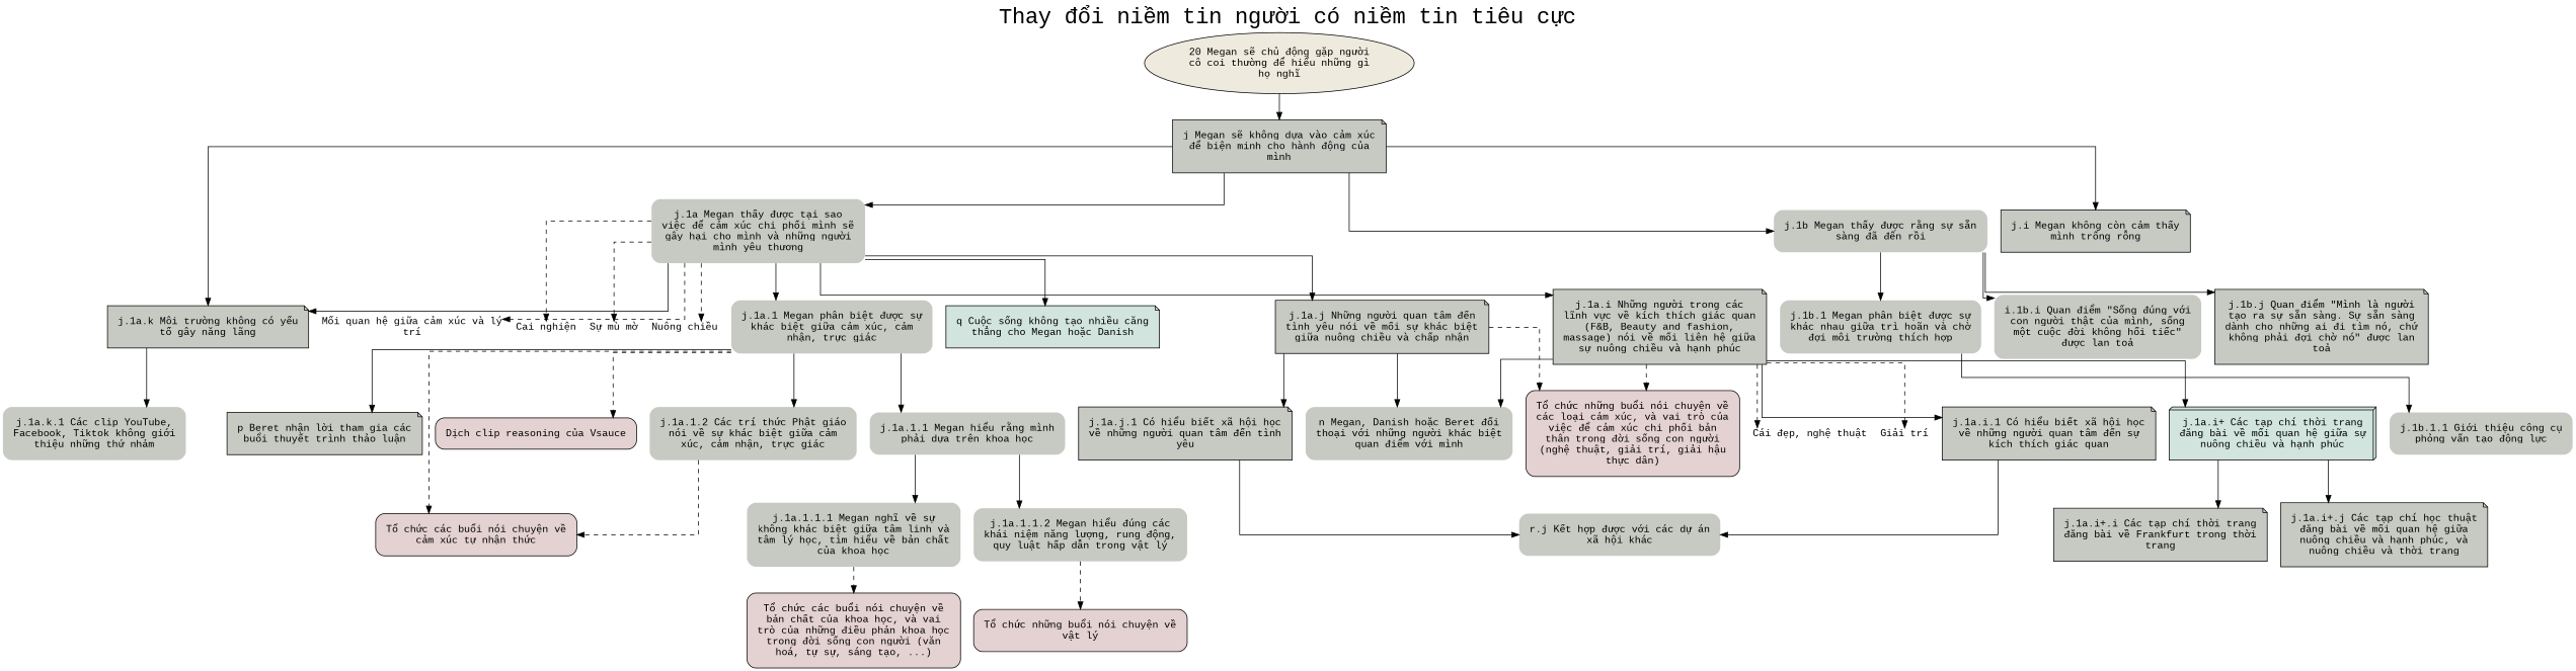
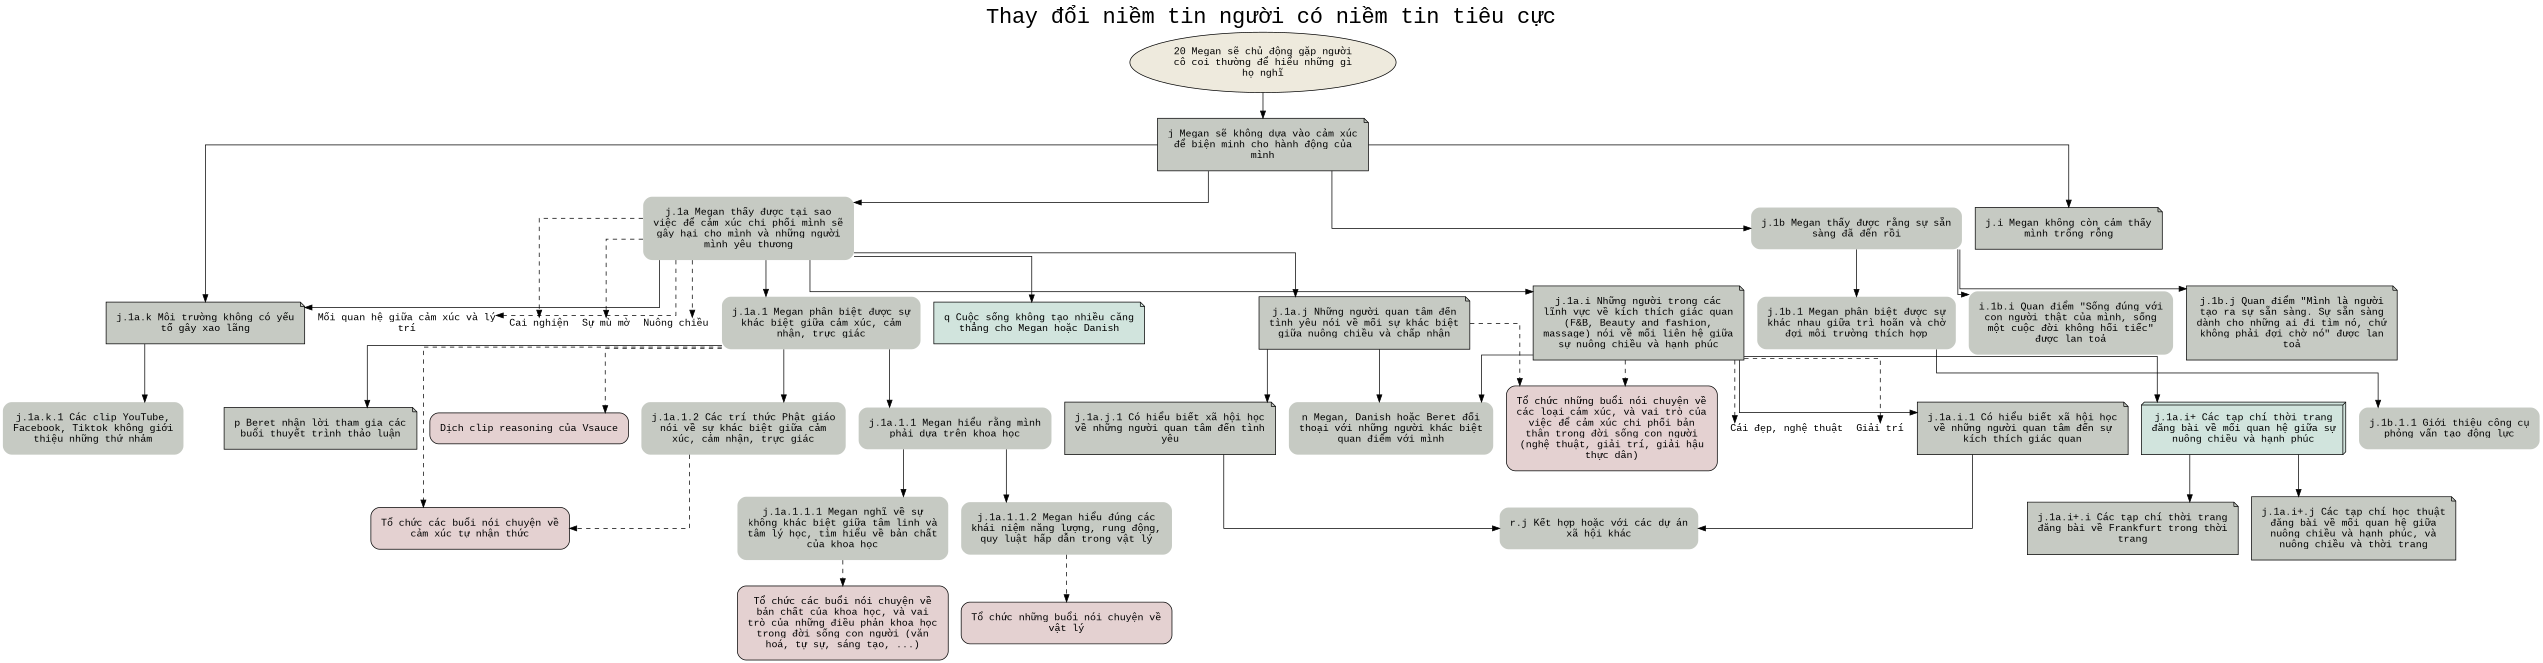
  digraph {
    fontname="Liberation Mono"
    fontsize=30
    label="Thay đổi niềm tin người có niềm tin tiêu cực"
    labelloc=t
    splines=ortho
    style=rounded
    node [fillcolor="#c6cac3" fontname="Liberation Mono" margin=0.2 shape=plaintext style="filled, rounded"]
    edge [fontname="Liberation Mono" penwidth=1]
    n1 [fillcolor="#EEEADD" label="20 Megan sẽ chủ động gặp người\ncô coi thường để hiểu những gì\nhọ nghĩ" margin=0.1 shape=oval]
    n2 [label="j Megan sẽ không dựa vào cảm xúc\nđể biện minh cho hành động của\nmình" shape=note style=filled]
    n3 [label="j.1a Megan thấy được tại sao\nviệc để cảm xúc chi phối mình sẽ\ngây hại cho mình và những người\nmình yêu thương"]
-   n4 [label="j.1a.k Môi trường không có yếu\ntố gây năng lãng" shape=note style=filled]
+   n4 [label="j.1a.k Môi trường không có yếu\ntố gây xao lãng" shape=note style=filled]
    n5 [label="j.1b Megan thấy được rằng sự sẵn\nsàng đã đến rồi"]
    n6 [label="j.i Megan không còn cảm thấy\nmình trống rỗng" shape=note style=filled]
-   n7 [label="r.j Kết hợp được với các dự án\nxã hội khác"]
+   n7 [label="r.j Kết hợp hoặc với các dự án\nxã hội khác"]
    n8 [label="j.1b.1.1 Giới thiệu công cụ\nphỏng vấn tạo động lực"]
    n9 [label="j.1b.1 Megan phân biệt được sự\nkhác nhau giữa trì hoãn và chờ\nđợi môi trường thích hợp"]
    n10 [label="j.1a.k.1 Các clip YouTube,\nFacebook, Tiktok không giới\nthiệu những thứ nhảm"]
    n11 [label="n Megan, Danish hoặc Beret đối\nthoại với những người khác biệt\nquan điểm với mình"]
    n12 [label="j.1a.1.1.1 Megan nghĩ về sự\nkhông khác biệt giữa tâm linh và\ntâm lý học, tìm hiểu về bản chất\ncủa khoa học"]
    n13 [fillcolor="#E4D1D1" label="Tổ chức các buổi nói chuyện về\nbản chất của khoa học, và vai\ntrò của những điều phản khoa học\ntrong đời sống con người (văn\nhoá, tự sự, sáng tạo, ...)" shape=polygon]
    n14 [label="j.1a.1.1.2 Megan hiểu đúng các\nkhái niệm năng lượng, rung động,\nquy luật hấp dẫn trong vật lý"]
    n15 [fillcolor="#E4D1D1" label="Tổ chức những buổi nói chuyện về\nvật lý" shape=polygon]
    n16 [label="j.1a.1.1 Megan hiểu rằng mình\nphải dựa trên khoa học"]
    n17 [label="j.1a.1.2 Các trí thức Phật giáo\nnói về sự khác biệt giữa cảm\nxúc, cảm nhận, trực giác"]
    n18 [fillcolor="#E4D1D1" label="Tổ chức các buổi nói chuyện về\ncảm xúc tự nhận thức" shape=polygon]
    n19 [label="j.1a.1 Megan phân biệt được sự\nkhác biệt giữa cảm xúc, cảm\nnhận, trực giác"]
    n20 [label="p Beret nhận lời tham gia các\nbuổi thuyết trình thảo luận" shape=note style=filled]
    n21 [fillcolor="#E4D1D1" label="Dịch clip reasoning của Vsauce" shape=polygon]
    n22 [fillcolor="#D1E4DD" label="q Cuộc sống không tạo nhiều căng\nthẳng cho Megan hoặc Danish" shape=note]
    n23 [label="j.1a.i Những người trong các\nlĩnh vực về kích thích giác quan\n(F&B, Beauty and fashion,\nmassage) nói về mối liên hệ giữa\nsự nuông chiều và hạnh phúc" shape=note style=filled]
    n24 [label="j.1a.j Những người quan tâm đến\ntình yêu nói về mối sự khác biệt\ngiữa nuông chiều và chấp nhận" shape=note style=filled]
    n25 [fillcolor=white label="Mối quan hệ giữa cảm xúc và lý\ntrí" shape=plain]
    n26 [fillcolor=white label="Cai nghiện" shape=plain]
    n27 [fillcolor=white label="Sự mù mờ" shape=plain]
    n28 [fillcolor=white label="Nuông chiều" shape=plain]
    n29 [fillcolor="#D1E4DD" label="j.1a.i+ Các tạp chí thời trang\nđăng bài về mối quan hệ giữa sự\nnuông chiều và hạnh phúc" shape=box3d]
    n30 [label="j.1a.i.1 Có hiểu biết xã hội học\nvề những người quan tâm đến sự\nkích thích giác quan" shape=note style=filled]
    n31 [fillcolor=white label="Cái đẹp, nghệ thuật" shape=plain]
    n32 [fillcolor=white label="Giải trí" shape=plain]
    n33 [fillcolor="#E4D1D1" label="Tổ chức những buổi nói chuyện về\ncác loại cảm xúc, và vai trò của\nviệc để cảm xúc chi phối bản\nthân trong đời sống con người\n(nghệ thuật, giải trí, giải hậu\nthực dân)" shape=polygon]
    n34 [label="j.1a.j.1 Có hiểu biết xã hội học\nvề những người quan tâm đến tình\nyêu" shape=note style=filled]
    n35 [label="i.1b.i Quan điểm \"Sống đúng với\ncon người thật của mình, sống\nmột cuộc đời không hối tiếc\"\nđược lan toả"]
    n36 [label="j.1b.j Quan điểm \"Mình là người\ntạo ra sự sẵn sàng. Sự sẵn sàng\ndành cho những ai đi tìm nó, chứ\nkhông phải đợi chờ nó\" được lan\ntoả" shape=note style=filled]
    n37 [label="j.1a.i+.i Các tạp chí thời trang\nđăng bài về Frankfurt trong thời\ntrang" shape=note style=filled]
    n38 [label="j.1a.i+.j Các tạp chí học thuật\nđăng bài về mối quan hệ giữa\nnuông chiều và hạnh phúc, và\nnuông chiều và thời trang" shape=note style=filled]
    n1 -> n2
    n2 -> n3
    n2 -> n4
    n2 -> n5
    n2 -> n6
    n3 -> n4
    n3 -> n19
    n3 -> n22
    n3 -> n23
    n3 -> n24
    n3 -> n25 [style=dashed]
    n3 -> n26 [style=dashed]
    n3 -> n27 [style=dashed]
    n3 -> n28 [style=dashed]
    n4 -> n10
    n5 -> n9
    n5 -> n35
    n5 -> n36
    n9 -> n8
    n12 -> n13 [style=dashed]
    n14 -> n15 [style=dashed]
    n16 -> n12
    n16 -> n14
    n17 -> n18 [style=dashed]
    n19 -> n16
    n19 -> n17
    n19 -> n18 [style=dashed]
    n19 -> n20
    n19 -> n21 [style=dashed]
    n23 -> n11
    n23 -> n29
    n23 -> n30
    n23 -> n31 [style=dashed]
    n23 -> n32 [style=dashed]
    n23 -> n33 [style=dashed]
    n24 -> n11
    n24 -> n33 [style=dashed]
    n24 -> n34
    n29 -> n37
    n29 -> n38
    n30 -> n7
    n34 -> n7
  }
